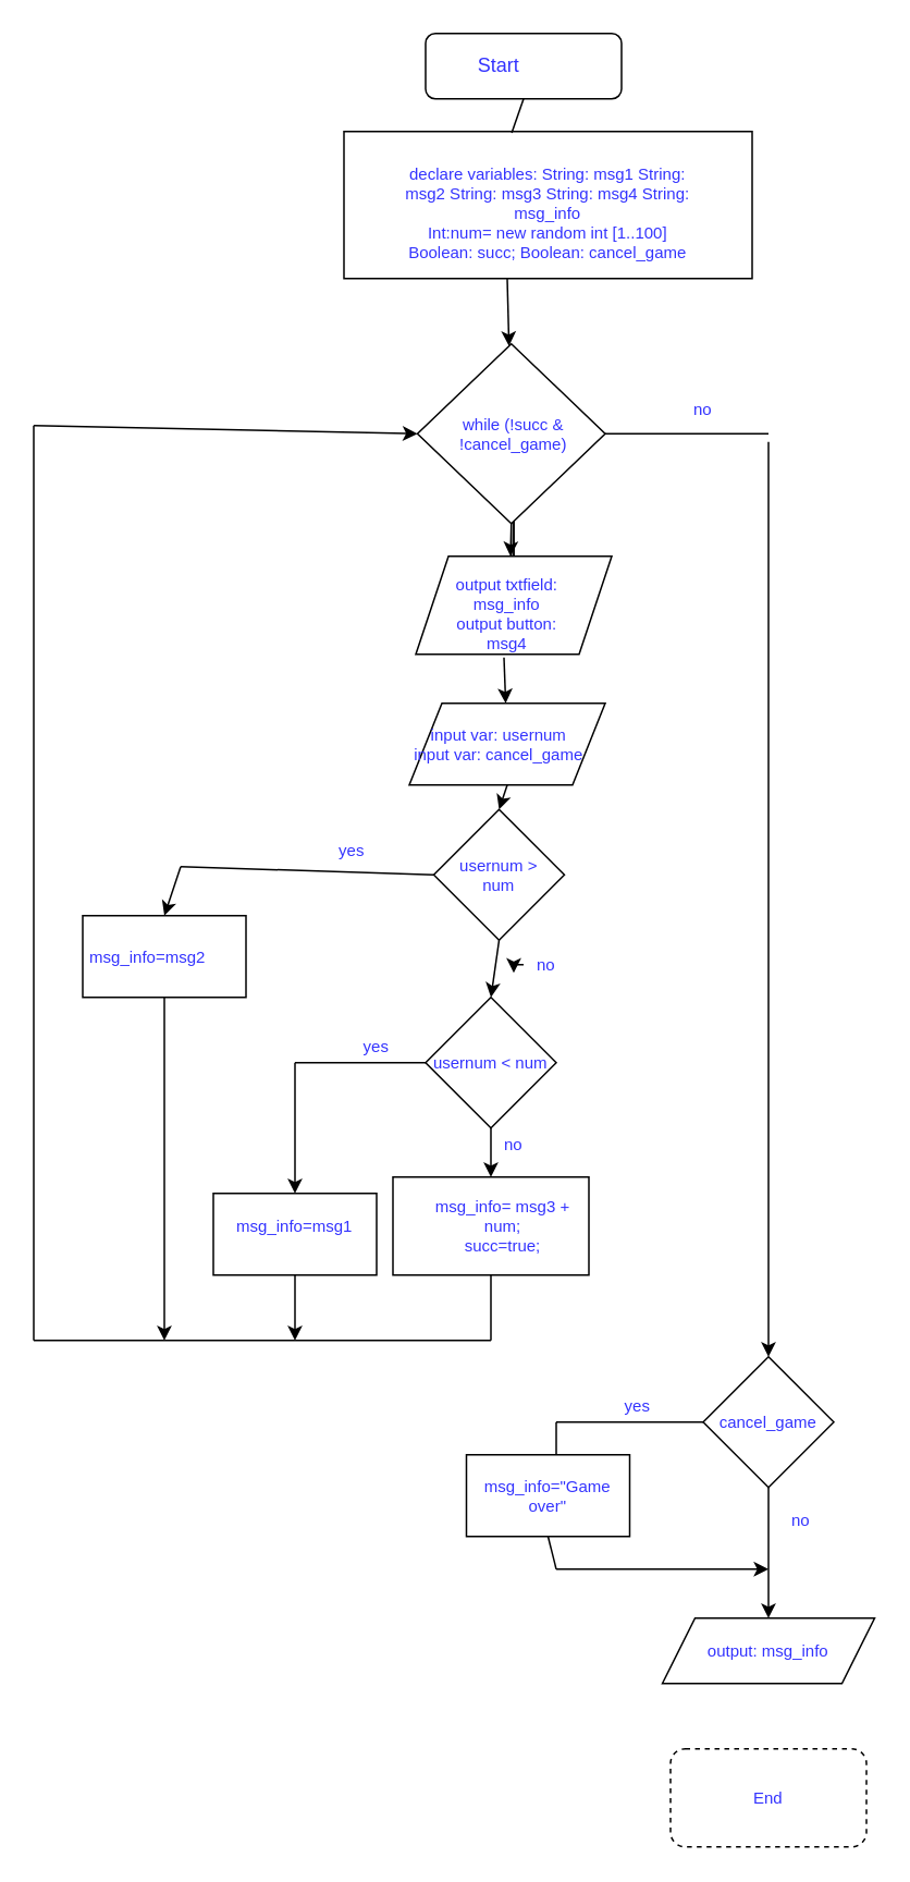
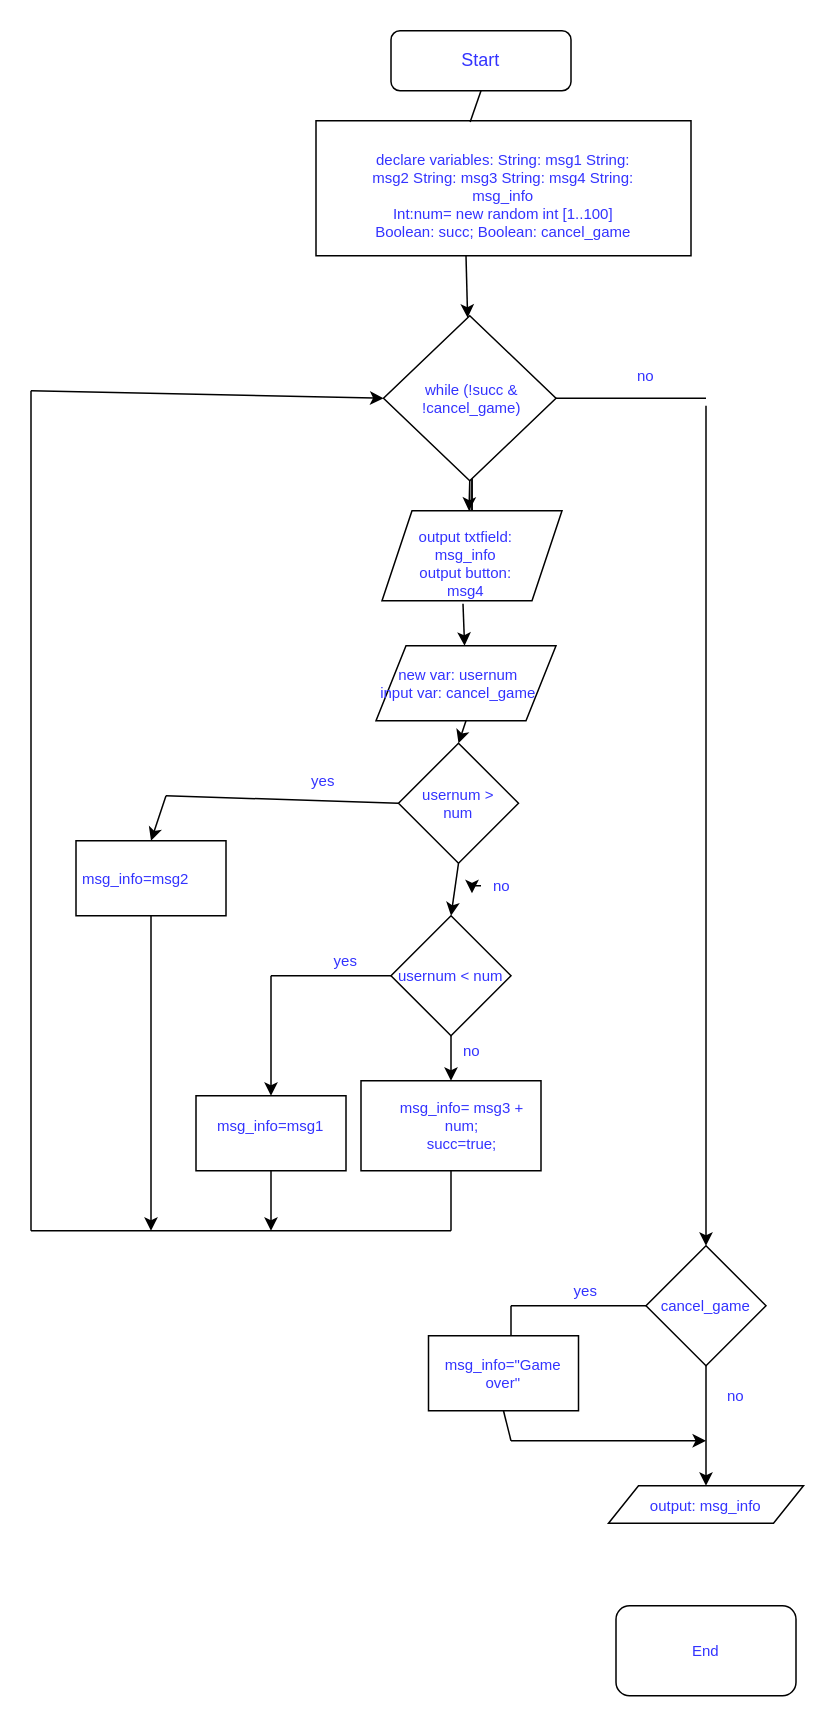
  <mxCell id="0" />
  <mxCell id="1" parent="0" />
  <mxCell id="2" value="" style="rounded=1;whiteSpace=wrap;html=1;fontColor=#3333FF;" vertex="1" parent="1"><mxGeometry x="260" y="20" width="120" height="40" as="geometry" /></mxCell>
  <mxCell id="3" value="" style="edgeStyle=orthogonalEdgeStyle;rounded=0;orthogonalLoop=1;jettySize=auto;html=1;fontSize=10;fontColor=#3333FF;" edge="1" parent="1" source="5" target="12"><mxGeometry relative="1" as="geometry" /></mxCell>
  <mxCell id="4" value="" style="edgeStyle=orthogonalEdgeStyle;rounded=0;orthogonalLoop=1;jettySize=auto;html=1;fontSize=10;fontColor=#3333FF;" edge="1" parent="1" source="5" target="12"><mxGeometry relative="1" as="geometry" /></mxCell>
  <mxCell id="5" value="" style="shape=parallelogram;perimeter=parallelogramPerimeter;whiteSpace=wrap;html=1;fixedSize=1;" vertex="1" parent="1"><mxGeometry x="254" y="340" width="120" height="60" as="geometry" /></mxCell>
  <mxCell id="6" value="" style="endArrow=classic;html=1;rounded=0;exitX=0.5;exitY=1;exitDx=0;exitDy=0;startArrow=none;" edge="1" parent="1" source="11"><mxGeometry width="50" height="50" relative="1" as="geometry"><mxPoint x="330" y="310" as="sourcePoint" /><mxPoint x="320" y="230" as="targetPoint" /></mxGeometry></mxCell>
- <mxCell id="7" value="Start" style="text;html=1;strokeColor=none;fillColor=none;align=center;verticalAlign=middle;whiteSpace=wrap;rounded=0;fontColor=#3333FF;" vertex="1" parent="1"><mxGeometry x="275" y="25" width="60" height="30" as="geometry" /></mxCell>
+ <mxCell id="7" value="Start" style="text;html=1;strokeColor=none;fillColor=none;align=center;verticalAlign=middle;whiteSpace=wrap;rounded=0;fontColor=#3333FF;" vertex="1" parent="1"><mxGeometry x="290" y="25" width="60" height="30" as="geometry" /></mxCell>
  <mxCell id="8" value="" style="rounded=0;whiteSpace=wrap;html=1;fontColor=#3333FF;" vertex="1" parent="1"><mxGeometry x="210" y="80" width="250" height="90" as="geometry" /></mxCell>
  <mxCell id="9" value="declare variables: String: msg1 String: msg2 String: msg3 String: msg4 String: msg_info&lt;br style=&quot;font-size: 10px;&quot;&gt;Int:num= new random int [1..100]&lt;br style=&quot;font-size: 10px;&quot;&gt;Boolean: succ; Boolean: cancel_game" style="text;html=1;strokeColor=none;fillColor=none;align=center;verticalAlign=middle;whiteSpace=wrap;rounded=0;fontColor=#3333FF;fontSize=10;" vertex="1" parent="1"><mxGeometry x="240" y="100" width="190" height="60" as="geometry" /></mxCell>
  <mxCell id="10" value="" style="edgeStyle=orthogonalEdgeStyle;rounded=0;orthogonalLoop=1;jettySize=auto;html=1;fontSize=10;fontColor=#3333FF;" edge="1" parent="1" source="11"><mxGeometry relative="1" as="geometry"><mxPoint x="312" y="340" as="targetPoint" /></mxGeometry></mxCell>
  <mxCell id="11" value="" style="rhombus;whiteSpace=wrap;html=1;fontColor=#3333FF;" vertex="1" parent="1"><mxGeometry x="255" y="210" width="115" height="110" as="geometry" /></mxCell>
  <mxCell id="12" value="while (!succ &amp;amp; !cancel_game)" style="text;html=1;strokeColor=none;fillColor=none;align=center;verticalAlign=middle;whiteSpace=wrap;rounded=0;fontColor=#3333FF;fontSize=10;" vertex="1" parent="1"><mxGeometry x="274" y="235" width="80" height="60" as="geometry" /></mxCell>
  <mxCell id="13" value="" style="endArrow=none;html=1;rounded=0;exitX=0.5;exitY=1;exitDx=0;exitDy=0;entryX=0.411;entryY=0.009;entryDx=0;entryDy=0;entryPerimeter=0;" edge="1" parent="1" source="2" target="8"><mxGeometry width="50" height="50" relative="1" as="geometry"><mxPoint x="320" y="60" as="sourcePoint" /><mxPoint x="280" y="190" as="targetPoint" /></mxGeometry></mxCell>
  <mxCell id="14" value="" style="endArrow=classic;html=1;rounded=0;fontSize=10;fontColor=#3333FF;" edge="1" parent="1" target="11"><mxGeometry width="50" height="50" relative="1" as="geometry"><mxPoint x="310" y="170" as="sourcePoint" /><mxPoint x="360" y="120" as="targetPoint" /></mxGeometry></mxCell>
  <mxCell id="15" value="output txtfield: msg_info&lt;br&gt;output button: msg4" style="text;html=1;strokeColor=none;fillColor=none;align=center;verticalAlign=middle;whiteSpace=wrap;rounded=0;fontSize=10;fontColor=#3333FF;" vertex="1" parent="1"><mxGeometry x="270" y="360" width="80" height="30" as="geometry" /></mxCell>
  <mxCell id="16" value="" style="endArrow=classic;html=1;rounded=0;fontSize=10;fontColor=#3333FF;exitX=0.45;exitY=1.034;exitDx=0;exitDy=0;exitPerimeter=0;" edge="1" parent="1" source="5" target="17"><mxGeometry width="50" height="50" relative="1" as="geometry"><mxPoint x="330" y="560" as="sourcePoint" /><mxPoint x="308" y="430" as="targetPoint" /></mxGeometry></mxCell>
  <mxCell id="17" value="" style="shape=parallelogram;perimeter=parallelogramPerimeter;whiteSpace=wrap;html=1;fixedSize=1;fontSize=10;fontColor=#3333FF;" vertex="1" parent="1"><mxGeometry x="250" y="430" width="120" height="50" as="geometry" /></mxCell>
- <mxCell id="18" value="input var: usernum&lt;br&gt;input var: cancel_game" style="text;html=1;strokeColor=none;fillColor=none;align=center;verticalAlign=middle;whiteSpace=wrap;rounded=0;fontSize=10;fontColor=#3333FF;" vertex="1" parent="1"><mxGeometry x="250" y="440" width="110" height="30" as="geometry" /></mxCell>
+ <mxCell id="18" value="new var: usernum&lt;br&gt;input var: cancel_game" style="text;html=1;strokeColor=none;fillColor=none;align=center;verticalAlign=middle;whiteSpace=wrap;rounded=0;fontSize=10;fontColor=#3333FF;" vertex="1" parent="1"><mxGeometry x="250" y="440" width="110" height="30" as="geometry" /></mxCell>
  <mxCell id="19" value="" style="rhombus;whiteSpace=wrap;html=1;fontSize=10;fontColor=#3333FF;" vertex="1" parent="1"><mxGeometry x="265" y="495" width="80" height="80" as="geometry" /></mxCell>
  <mxCell id="20" value="" style="endArrow=none;html=1;rounded=0;fontSize=10;fontColor=#3333FF;exitX=0;exitY=0.5;exitDx=0;exitDy=0;" edge="1" parent="1" source="19"><mxGeometry width="50" height="50" relative="1" as="geometry"><mxPoint x="330" y="550" as="sourcePoint" /><mxPoint x="110" y="530" as="targetPoint" /></mxGeometry></mxCell>
  <mxCell id="21" value="" style="rounded=0;whiteSpace=wrap;html=1;fontSize=10;fontColor=#3333FF;" vertex="1" parent="1"><mxGeometry x="50" y="560" width="100" height="50" as="geometry" /></mxCell>
  <mxCell id="22" value="msg_info=msg2" style="text;html=1;strokeColor=none;fillColor=none;align=center;verticalAlign=middle;whiteSpace=wrap;rounded=0;fontSize=10;fontColor=#3333FF;" vertex="1" parent="1"><mxGeometry x="60" y="570" width="60" height="30" as="geometry" /></mxCell>
  <mxCell id="23" value="usernum &amp;gt; num" style="text;html=1;strokeColor=none;fillColor=none;align=center;verticalAlign=middle;whiteSpace=wrap;rounded=0;fontSize=10;fontColor=#3333FF;" vertex="1" parent="1"><mxGeometry x="280" y="520" width="50" height="30" as="geometry" /></mxCell>
  <mxCell id="24" value="yes" style="text;html=1;strokeColor=none;fillColor=none;align=center;verticalAlign=middle;whiteSpace=wrap;rounded=0;fontSize=10;fontColor=#3333FF;" vertex="1" parent="1"><mxGeometry x="190" y="510" width="50" height="20" as="geometry" /></mxCell>
  <mxCell id="25" value="no" style="text;html=1;strokeColor=none;fillColor=none;align=center;verticalAlign=middle;whiteSpace=wrap;rounded=0;fontSize=10;fontColor=#3333FF;" vertex="1" parent="1"><mxGeometry x="314" y="580" width="40" height="20" as="geometry" /></mxCell>
  <mxCell id="26" value="" style="endArrow=classic;html=1;rounded=0;fontSize=10;fontColor=#3333FF;exitX=0.5;exitY=1;exitDx=0;exitDy=0;" edge="1" parent="1" source="19"><mxGeometry width="50" height="50" relative="1" as="geometry"><mxPoint x="330" y="540" as="sourcePoint" /><mxPoint x="300" y="610" as="targetPoint" /></mxGeometry></mxCell>
  <mxCell id="27" value="" style="endArrow=classic;html=1;rounded=0;fontSize=10;fontColor=#3333FF;exitX=0.5;exitY=1;exitDx=0;exitDy=0;entryX=0.5;entryY=0;entryDx=0;entryDy=0;" edge="1" parent="1" source="17" target="19"><mxGeometry width="50" height="50" relative="1" as="geometry"><mxPoint x="330" y="540" as="sourcePoint" /><mxPoint x="380" y="490" as="targetPoint" /></mxGeometry></mxCell>
  <mxCell id="28" style="edgeStyle=orthogonalEdgeStyle;rounded=0;orthogonalLoop=1;jettySize=auto;html=1;entryX=0;entryY=0.75;entryDx=0;entryDy=0;fontSize=10;fontColor=#3333FF;" edge="1" parent="1" target="25"><mxGeometry relative="1" as="geometry"><mxPoint x="320" y="590" as="sourcePoint" /></mxGeometry></mxCell>
  <mxCell id="29" value="usernum &amp;lt; num" style="rhombus;whiteSpace=wrap;html=1;fontSize=10;fontColor=#3333FF;" vertex="1" parent="1"><mxGeometry x="260" y="610" width="80" height="80" as="geometry" /></mxCell>
  <mxCell id="30" value="" style="endArrow=classic;html=1;rounded=0;fontSize=10;fontColor=#3333FF;exitX=0.5;exitY=1;exitDx=0;exitDy=0;" edge="1" parent="1" source="29" target="37"><mxGeometry width="50" height="50" relative="1" as="geometry"><mxPoint x="330" y="540" as="sourcePoint" /><mxPoint x="300" y="750" as="targetPoint" /></mxGeometry></mxCell>
  <mxCell id="31" value="" style="endArrow=classic;html=1;rounded=0;fontSize=10;fontColor=#3333FF;entryX=0.5;entryY=0;entryDx=0;entryDy=0;" edge="1" parent="1" target="21"><mxGeometry width="50" height="50" relative="1" as="geometry"><mxPoint x="110" y="530" as="sourcePoint" /><mxPoint x="380" y="490" as="targetPoint" /></mxGeometry></mxCell>
  <mxCell id="32" value="yes" style="text;html=1;strokeColor=none;fillColor=none;align=center;verticalAlign=middle;whiteSpace=wrap;rounded=0;fontSize=10;fontColor=#3333FF;" vertex="1" parent="1"><mxGeometry x="210" y="630" width="40" height="20" as="geometry" /></mxCell>
  <mxCell id="33" value="" style="endArrow=none;html=1;rounded=0;fontSize=10;fontColor=#3333FF;exitX=0;exitY=0.5;exitDx=0;exitDy=0;" edge="1" parent="1" source="29"><mxGeometry width="50" height="50" relative="1" as="geometry"><mxPoint x="330" y="740" as="sourcePoint" /><mxPoint x="180" y="650" as="targetPoint" /></mxGeometry></mxCell>
  <mxCell id="34" value="" style="endArrow=classic;html=1;rounded=0;fontSize=10;fontColor=#3333FF;" edge="1" parent="1" target="35"><mxGeometry width="50" height="50" relative="1" as="geometry"><mxPoint x="180" y="650" as="sourcePoint" /><mxPoint x="100" y="690" as="targetPoint" /></mxGeometry></mxCell>
  <mxCell id="35" value="" style="rounded=0;whiteSpace=wrap;html=1;fontSize=10;fontColor=#3333FF;" vertex="1" parent="1"><mxGeometry x="130" y="730" width="100" height="50" as="geometry" /></mxCell>
  <mxCell id="36" value="msg_info=msg1" style="text;html=1;strokeColor=none;fillColor=none;align=center;verticalAlign=middle;whiteSpace=wrap;rounded=0;fontSize=10;fontColor=#3333FF;" vertex="1" parent="1"><mxGeometry x="150" y="735" width="60" height="30" as="geometry" /></mxCell>
  <mxCell id="37" value="" style="rounded=0;whiteSpace=wrap;html=1;fontSize=10;fontColor=#3333FF;" vertex="1" parent="1"><mxGeometry x="240" y="720" width="120" height="60" as="geometry" /></mxCell>
  <mxCell id="38" value="msg_info= msg3 + num;&lt;br&gt;succ=true;" style="text;html=1;strokeColor=none;fillColor=none;align=center;verticalAlign=middle;whiteSpace=wrap;rounded=0;fontSize=10;fontColor=#3333FF;" vertex="1" parent="1"><mxGeometry x="265" y="735" width="85" height="30" as="geometry" /></mxCell>
  <mxCell id="39" value="no" style="text;html=1;strokeColor=none;fillColor=none;align=center;verticalAlign=middle;whiteSpace=wrap;rounded=0;fontSize=10;fontColor=#3333FF;" vertex="1" parent="1"><mxGeometry x="294" y="690" width="40" height="20" as="geometry" /></mxCell>
  <mxCell id="40" value="" style="endArrow=none;html=1;rounded=0;fontSize=10;fontColor=#3333FF;exitX=0.5;exitY=1;exitDx=0;exitDy=0;" edge="1" parent="1" source="37"><mxGeometry width="50" height="50" relative="1" as="geometry"><mxPoint x="330" y="720" as="sourcePoint" /><mxPoint x="300" y="820" as="targetPoint" /></mxGeometry></mxCell>
  <mxCell id="41" value="" style="endArrow=none;html=1;rounded=0;fontSize=10;fontColor=#3333FF;exitX=1;exitY=0.5;exitDx=0;exitDy=0;" edge="1" parent="1" source="11"><mxGeometry width="50" height="50" relative="1" as="geometry"><mxPoint x="330" y="420" as="sourcePoint" /><mxPoint x="470" y="265" as="targetPoint" /></mxGeometry></mxCell>
  <mxCell id="42" value="no" style="text;html=1;strokeColor=none;fillColor=none;align=center;verticalAlign=middle;whiteSpace=wrap;rounded=0;fontSize=10;fontColor=#3333FF;" vertex="1" parent="1"><mxGeometry x="410" y="240" width="40" height="20" as="geometry" /></mxCell>
  <mxCell id="43" value="" style="endArrow=none;html=1;rounded=0;fontSize=10;fontColor=#3333FF;" edge="1" parent="1"><mxGeometry width="50" height="50" relative="1" as="geometry"><mxPoint x="300" y="820" as="sourcePoint" /><mxPoint x="20" y="820" as="targetPoint" /></mxGeometry></mxCell>
  <mxCell id="44" value="" style="endArrow=none;html=1;rounded=0;fontSize=10;fontColor=#3333FF;" edge="1" parent="1"><mxGeometry width="50" height="50" relative="1" as="geometry"><mxPoint x="20" y="820" as="sourcePoint" /><mxPoint x="20" y="260" as="targetPoint" /></mxGeometry></mxCell>
  <mxCell id="45" value="" style="endArrow=classic;html=1;rounded=0;fontSize=10;fontColor=#3333FF;entryX=0;entryY=0.5;entryDx=0;entryDy=0;" edge="1" parent="1" target="11"><mxGeometry width="50" height="50" relative="1" as="geometry"><mxPoint x="20" y="260" as="sourcePoint" /><mxPoint x="250" y="340" as="targetPoint" /></mxGeometry></mxCell>
  <mxCell id="46" value="" style="endArrow=classic;html=1;rounded=0;fontSize=10;fontColor=#3333FF;" edge="1" parent="1"><mxGeometry width="50" height="50" relative="1" as="geometry"><mxPoint x="470" y="270" as="sourcePoint" /><mxPoint x="470" y="830" as="targetPoint" /></mxGeometry></mxCell>
  <mxCell id="47" value="" style="rhombus;whiteSpace=wrap;html=1;fontSize=10;fontColor=#3333FF;" vertex="1" parent="1"><mxGeometry x="430" y="830" width="80" height="80" as="geometry" /></mxCell>
  <mxCell id="48" value="cancel_game" style="text;html=1;strokeColor=none;fillColor=none;align=center;verticalAlign=middle;whiteSpace=wrap;rounded=0;fontSize=10;fontColor=#3333FF;" vertex="1" parent="1"><mxGeometry x="440" y="855" width="60" height="30" as="geometry" /></mxCell>
  <mxCell id="49" value="" style="endArrow=classic;html=1;rounded=0;fontSize=10;fontColor=#3333FF;exitX=0.5;exitY=1;exitDx=0;exitDy=0;" edge="1" parent="1" source="47" target="50"><mxGeometry width="50" height="50" relative="1" as="geometry"><mxPoint x="200" y="790" as="sourcePoint" /><mxPoint x="470" y="950" as="targetPoint" /></mxGeometry></mxCell>
- <mxCell id="50" value="output: msg_info" style="shape=parallelogram;perimeter=parallelogramPerimeter;whiteSpace=wrap;html=1;fixedSize=1;fontSize=10;fontColor=#3333FF;" vertex="1" parent="1"><mxGeometry x="405" y="990" width="130" height="40" as="geometry" /></mxCell>
+ <mxCell id="50" value="output: msg_info" style="shape=parallelogram;perimeter=parallelogramPerimeter;whiteSpace=wrap;html=1;fixedSize=1;fontSize=10;fontColor=#3333FF;" vertex="1" parent="1"><mxGeometry x="405" y="990" width="130" height="25" as="geometry" /></mxCell>
  <mxCell id="51" value="" style="endArrow=none;html=1;rounded=0;fontSize=10;fontColor=#3333FF;exitX=0;exitY=0.5;exitDx=0;exitDy=0;" edge="1" parent="1" source="47"><mxGeometry width="50" height="50" relative="1" as="geometry"><mxPoint x="200" y="790" as="sourcePoint" /><mxPoint x="340" y="870" as="targetPoint" /></mxGeometry></mxCell>
  <mxCell id="52" value="" style="endArrow=none;html=1;rounded=0;fontSize=10;fontColor=#3333FF;" edge="1" parent="1"><mxGeometry width="50" height="50" relative="1" as="geometry"><mxPoint x="340" y="870" as="sourcePoint" /><mxPoint x="340" y="890" as="targetPoint" /></mxGeometry></mxCell>
  <mxCell id="53" value="" style="rounded=0;whiteSpace=wrap;html=1;fontSize=10;fontColor=#3333FF;" vertex="1" parent="1"><mxGeometry x="285" y="890" width="100" height="50" as="geometry" /></mxCell>
  <mxCell id="54" value="msg_info=&quot;Game over&quot;" style="text;html=1;strokeColor=none;fillColor=none;align=center;verticalAlign=middle;whiteSpace=wrap;rounded=0;fontSize=10;fontColor=#3333FF;" vertex="1" parent="1"><mxGeometry x="305" y="900" width="60" height="30" as="geometry" /></mxCell>
  <mxCell id="55" value="" style="endArrow=none;html=1;rounded=0;fontSize=10;fontColor=#3333FF;exitX=0.5;exitY=1;exitDx=0;exitDy=0;" edge="1" parent="1" source="53"><mxGeometry width="50" height="50" relative="1" as="geometry"><mxPoint x="200" y="780" as="sourcePoint" /><mxPoint x="340" y="960" as="targetPoint" /></mxGeometry></mxCell>
  <mxCell id="56" value="" style="endArrow=classic;html=1;rounded=0;fontSize=10;fontColor=#3333FF;" edge="1" parent="1"><mxGeometry width="50" height="50" relative="1" as="geometry"><mxPoint x="340" y="960" as="sourcePoint" /><mxPoint x="470" y="960" as="targetPoint" /></mxGeometry></mxCell>
- <mxCell id="57" value="End" style="rounded=1;whiteSpace=wrap;html=1;fontSize=10;fontColor=#3333FF;dashed=1;" vertex="1" parent="1"><mxGeometry x="410" y="1070" width="120" height="60" as="geometry" /></mxCell>
+ <mxCell id="57" value="End" style="rounded=1;whiteSpace=wrap;html=1;fontSize=10;fontColor=#3333FF;" vertex="1" parent="1"><mxGeometry x="410" y="1070" width="120" height="60" as="geometry" /></mxCell>
  <mxCell id="58" value="" style="endArrow=classic;html=1;rounded=0;fontSize=10;fontColor=#3333FF;exitX=0.5;exitY=1;exitDx=0;exitDy=0;" edge="1" parent="1" source="21"><mxGeometry width="50" height="50" relative="1" as="geometry"><mxPoint x="200" y="650" as="sourcePoint" /><mxPoint x="100" y="820" as="targetPoint" /></mxGeometry></mxCell>
  <mxCell id="59" value="" style="endArrow=classic;html=1;rounded=0;fontSize=10;fontColor=#3333FF;exitX=0.5;exitY=1;exitDx=0;exitDy=0;" edge="1" parent="1" source="35"><mxGeometry width="50" height="50" relative="1" as="geometry"><mxPoint x="200" y="850" as="sourcePoint" /><mxPoint x="180" y="820" as="targetPoint" /></mxGeometry></mxCell>
  <mxCell id="60" value="yes" style="text;html=1;strokeColor=none;fillColor=none;align=center;verticalAlign=middle;whiteSpace=wrap;rounded=0;fontSize=10;fontColor=#3333FF;" vertex="1" parent="1"><mxGeometry x="370" y="850" width="40" height="20" as="geometry" /></mxCell>
  <mxCell id="61" value="no" style="text;html=1;strokeColor=none;fillColor=none;align=center;verticalAlign=middle;whiteSpace=wrap;rounded=0;fontSize=10;fontColor=#3333FF;" vertex="1" parent="1"><mxGeometry x="470" y="920" width="40" height="20" as="geometry" /></mxCell>
